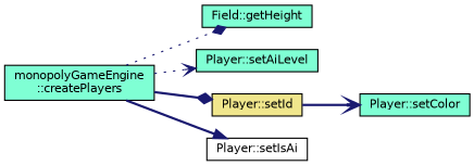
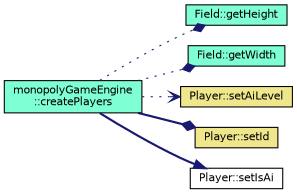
  digraph {
    rankdir=LR
    node [color=black fillcolor=aquamarine fontname=Helvetica fontsize=10 shape=record style=filled]
    edge [arrowhead=diamond color=midnightblue fontname=Helvetica fontsize=10 labelfontname=Helvetica labelfontsize=10 style=dotted]
    n1 [fontcolor=black height=0.2 label="monopolyGameEngine\l::createPlayers" width=0.4]
    n2 [height=0.2 label="Field::getHeight" width=0.4]
-   n4 [height=0.2 label="Player::setAiLevel" width=0.4]
+   n3 [height=0.2 label="Field::getWidth" width=0.4]
+   n4 [fillcolor=khaki height=0.2 label="Player::setAiLevel" width=0.4]
    n5 [fillcolor=khaki height=0.2 label="Player::setId" width=0.4]
    n6 [fillcolor=white height=0.2 label="Player::setIsAi" width=0.4]
-   n7 [height=0.2 label="Player::setColor" width=0.4]
    n1 -> n2
+   n1 -> n3
    n1 -> n4 [arrowhead=vee]
    n1 -> n5 [style=bold]
    n1 -> n6 [arrowhead=normal style=bold]
-   n5 -> n7 [arrowhead=vee style=bold]
  }
